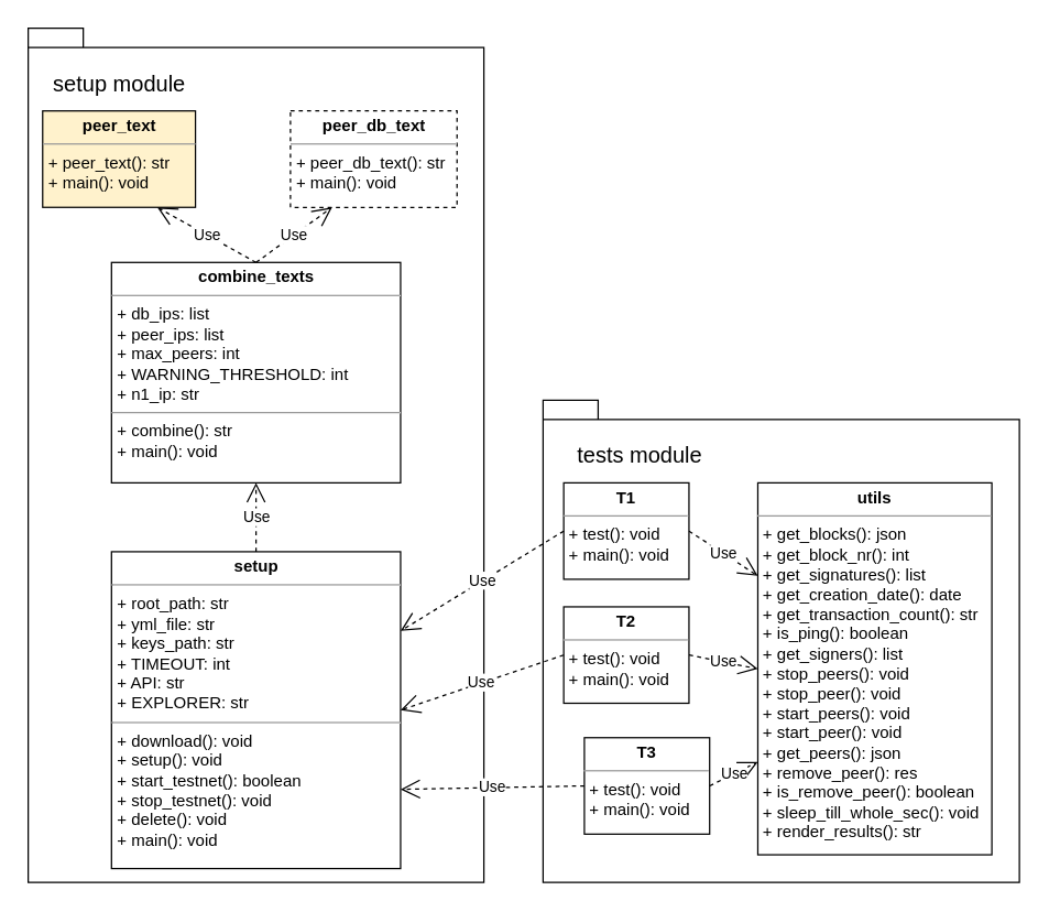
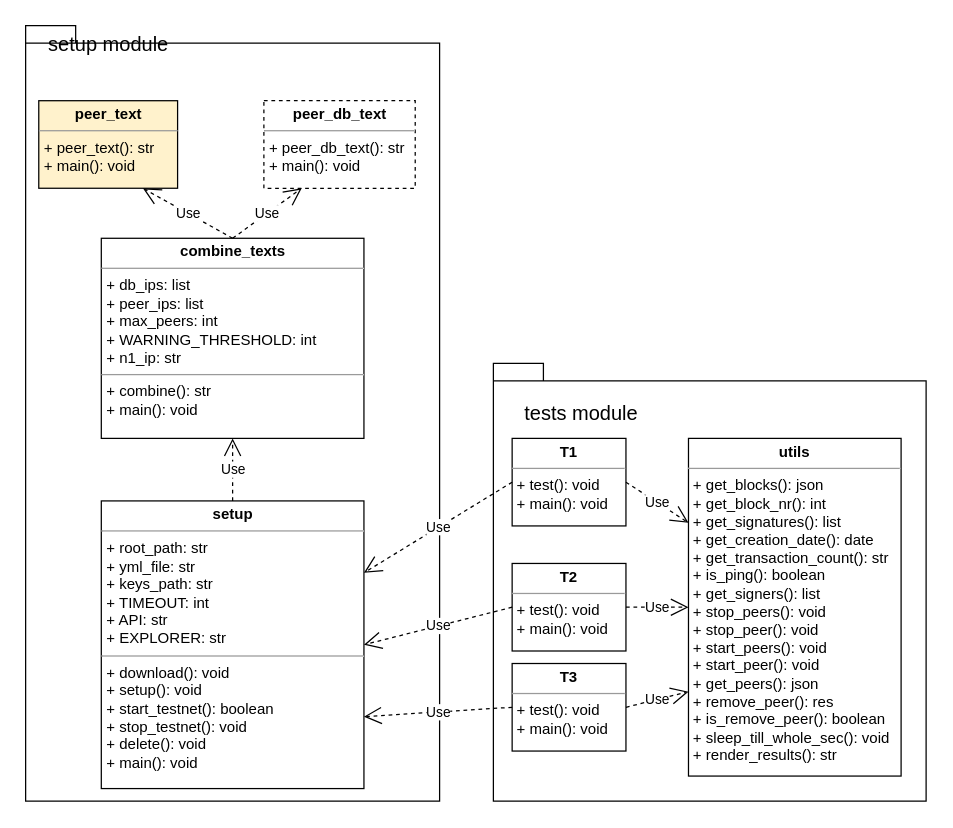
  <mxCell id="0" />
  <mxCell id="1" parent="0" />
  <mxCell id="2" value="" style="shape=folder;fontStyle=1;spacingTop=10;tabWidth=40;tabHeight=14;tabPosition=left;html=1;" vertex="1" parent="1"><mxGeometry x="20" y="20" width="331" height="620" as="geometry" /></mxCell>
  <mxCell id="3" value="&lt;p style=&quot;margin: 0px ; margin-top: 4px ; text-align: center&quot;&gt;&lt;b&gt;peer_text&lt;/b&gt;&lt;/p&gt;&lt;hr size=&quot;1&quot;&gt;&lt;p style=&quot;margin: 0px ; margin-left: 4px&quot;&gt;&lt;/p&gt;&lt;p style=&quot;margin: 0px ; margin-left: 4px&quot;&gt;+ peer_text(): str&lt;br&gt;+ main(): void&lt;/p&gt;" style="verticalAlign=top;align=left;overflow=fill;fontSize=12;fontFamily=Helvetica;html=1;fillColor=#fff2cc;" vertex="1" parent="1"><mxGeometry x="30.5" y="80" width="111" height="70" as="geometry" /></mxCell>
  <mxCell id="4" value="&lt;p style=&quot;margin: 0px ; margin-top: 4px ; text-align: center&quot;&gt;&lt;b&gt;peer_db_text&lt;/b&gt;&lt;/p&gt;&lt;hr size=&quot;1&quot;&gt;&lt;p style=&quot;margin: 0px ; margin-left: 4px&quot;&gt;&lt;/p&gt;&lt;p style=&quot;margin: 0px ; margin-left: 4px&quot;&gt;+ peer_db_text(): str&lt;br&gt;+ main(): void&lt;/p&gt;" style="verticalAlign=top;align=left;overflow=fill;fontSize=12;fontFamily=Helvetica;html=1;dashed=1;" vertex="1" parent="1"><mxGeometry x="210.5" y="80" width="121" height="70" as="geometry" /></mxCell>
  <mxCell id="5" value="&lt;p style=&quot;margin: 0px ; margin-top: 4px ; text-align: center&quot;&gt;&lt;b&gt;combine_texts&lt;/b&gt;&lt;/p&gt;&lt;hr size=&quot;1&quot;&gt;&lt;p style=&quot;margin: 0px ; margin-left: 4px&quot;&gt;+ db_ips: list&lt;/p&gt;&lt;p style=&quot;margin: 0px ; margin-left: 4px&quot;&gt;+ peer_ips: list&lt;/p&gt;&lt;p style=&quot;margin: 0px ; margin-left: 4px&quot;&gt;+ max_peers: int&lt;/p&gt;&lt;p style=&quot;margin: 0px ; margin-left: 4px&quot;&gt;+ WARNING_THRESHOLD: int&lt;/p&gt;&lt;p style=&quot;margin: 0px ; margin-left: 4px&quot;&gt;+ n1_ip: str&lt;/p&gt;&lt;hr size=&quot;1&quot;&gt;&lt;p style=&quot;margin: 0px ; margin-left: 4px&quot;&gt;+ combine(): str&lt;/p&gt;&lt;p style=&quot;margin: 0px ; margin-left: 4px&quot;&gt;+ main(): void&lt;/p&gt;" style="verticalAlign=top;align=left;overflow=fill;fontSize=12;fontFamily=Helvetica;html=1;" vertex="1" parent="1"><mxGeometry x="80.5" y="190" width="210" height="160" as="geometry" /></mxCell>
  <mxCell id="6" value="Use" style="endArrow=open;endSize=12;dashed=1;html=1;entryX=0.75;entryY=1;entryDx=0;entryDy=0;exitX=0.5;exitY=0;exitDx=0;exitDy=0;" edge="1" parent="1" source="5" target="3"><mxGeometry width="160" relative="1" as="geometry"><mxPoint x="180.5" y="340" as="sourcePoint" /><mxPoint x="340.5" y="340" as="targetPoint" /></mxGeometry></mxCell>
  <mxCell id="7" value="Use" style="endArrow=open;endSize=12;dashed=1;html=1;entryX=0.25;entryY=1;entryDx=0;entryDy=0;exitX=0.5;exitY=0;exitDx=0;exitDy=0;" edge="1" parent="1" source="5" target="4"><mxGeometry width="160" relative="1" as="geometry"><mxPoint x="205.5" y="210" as="sourcePoint" /><mxPoint x="120.5" y="160" as="targetPoint" /></mxGeometry></mxCell>
- <mxCell id="8" value="&lt;font style=&quot;font-size: 16px&quot;&gt;setup module&lt;/font&gt;" style="text;html=1;align=center;verticalAlign=middle;resizable=0;points=[];autosize=1;" vertex="1" parent="1"><mxGeometry x="30.5" y="50" width="110" height="20" as="geometry" /></mxCell>
+ <mxCell id="8" value="&lt;font style=&quot;font-size: 16px&quot;&gt;setup module&lt;/font&gt;" style="text;html=1;align=center;verticalAlign=middle;resizable=0;points=[];autosize=1;" vertex="1" parent="1"><mxGeometry x="30.5" y="25" width="110" height="20" as="geometry" /></mxCell>
  <mxCell id="9" value="&lt;p style=&quot;margin: 0px ; margin-top: 4px ; text-align: center&quot;&gt;&lt;b&gt;setup&lt;/b&gt;&lt;/p&gt;&lt;hr size=&quot;1&quot;&gt;&lt;p style=&quot;margin: 0px ; margin-left: 4px&quot;&gt;+ root_path: str&lt;/p&gt;&lt;p style=&quot;margin: 0px ; margin-left: 4px&quot;&gt;+ yml_file: str&lt;/p&gt;&lt;p style=&quot;margin: 0px ; margin-left: 4px&quot;&gt;+ keys_path: str&lt;/p&gt;&lt;p style=&quot;margin: 0px ; margin-left: 4px&quot;&gt;+ TIMEOUT: int&lt;/p&gt;&lt;p style=&quot;margin: 0px ; margin-left: 4px&quot;&gt;+ API: str&lt;/p&gt;&lt;p style=&quot;margin: 0px ; margin-left: 4px&quot;&gt;+ EXPLORER: str&lt;br&gt;&lt;/p&gt;&lt;hr size=&quot;1&quot;&gt;&lt;p style=&quot;margin: 0px ; margin-left: 4px&quot;&gt;+ download(): void&lt;/p&gt;&lt;p style=&quot;margin: 0px ; margin-left: 4px&quot;&gt;+ setup(): void&lt;/p&gt;&lt;p style=&quot;margin: 0px ; margin-left: 4px&quot;&gt;+ start_testnet(): boolean&lt;br&gt;&lt;/p&gt;&lt;p style=&quot;margin: 0px ; margin-left: 4px&quot;&gt;+ stop_testnet(): void&lt;/p&gt;&lt;p style=&quot;margin: 0px ; margin-left: 4px&quot;&gt;+ delete(): void&lt;br&gt;+ main(): void&lt;/p&gt;" style="verticalAlign=top;align=left;overflow=fill;fontSize=12;fontFamily=Helvetica;html=1;" vertex="1" parent="1"><mxGeometry x="80.5" y="400" width="210" height="230" as="geometry" /></mxCell>
  <mxCell id="10" value="Use" style="endArrow=open;endSize=12;dashed=1;html=1;entryX=0.5;entryY=1;entryDx=0;entryDy=0;exitX=0.5;exitY=0;exitDx=0;exitDy=0;" edge="1" parent="1" source="9" target="5"><mxGeometry width="160" relative="1" as="geometry"><mxPoint x="195.5" y="200" as="sourcePoint" /><mxPoint x="120.5" y="160" as="targetPoint" /></mxGeometry></mxCell>
  <mxCell id="11" value="" style="shape=folder;fontStyle=1;spacingTop=10;tabWidth=40;tabHeight=14;tabPosition=left;html=1;" vertex="1" parent="1"><mxGeometry x="394" y="290" width="346" height="350" as="geometry" /></mxCell>
  <mxCell id="12" value="&lt;font style=&quot;font-size: 16px&quot;&gt;tests module&lt;/font&gt;" style="text;html=1;align=center;verticalAlign=middle;resizable=0;points=[];autosize=1;" vertex="1" parent="1"><mxGeometry x="409" y="320" width="110" height="20" as="geometry" /></mxCell>
  <mxCell id="13" value="&lt;p style=&quot;margin: 0px ; margin-top: 4px ; text-align: center&quot;&gt;&lt;b&gt;utils&lt;/b&gt;&lt;/p&gt;&lt;hr size=&quot;1&quot;&gt;&lt;p style=&quot;margin: 0px ; margin-left: 4px&quot;&gt;+ get_blocks(): json&lt;/p&gt;&lt;p style=&quot;margin: 0px ; margin-left: 4px&quot;&gt;+ get_block_nr(): int&lt;/p&gt;&lt;p style=&quot;margin: 0px ; margin-left: 4px&quot;&gt;+ get_signatures(): list&lt;br&gt;&lt;/p&gt;&lt;p style=&quot;margin: 0px ; margin-left: 4px&quot;&gt;+ get_creation_date(): date&lt;/p&gt;&lt;p style=&quot;margin: 0px ; margin-left: 4px&quot;&gt;+ get_transaction_count(): str&lt;br&gt;+ is_ping(): boolean&lt;/p&gt;&lt;p style=&quot;margin: 0px ; margin-left: 4px&quot;&gt;+ get_signers(): list&lt;/p&gt;&lt;p style=&quot;margin: 0px ; margin-left: 4px&quot;&gt;+ stop_peers(): void&lt;/p&gt;&lt;p style=&quot;margin: 0px ; margin-left: 4px&quot;&gt;+ stop_peer(): void&lt;/p&gt;&lt;p style=&quot;margin: 0px 0px 0px 4px&quot;&gt;+ start_peers(): void&lt;/p&gt;&lt;p style=&quot;margin: 0px 0px 0px 4px&quot;&gt;+ start_peer(): void&lt;/p&gt;&lt;p style=&quot;margin: 0px 0px 0px 4px&quot;&gt;+ get_peers(): json&lt;/p&gt;&lt;p style=&quot;margin: 0px 0px 0px 4px&quot;&gt;+ remove_peer(): res&lt;/p&gt;&lt;p style=&quot;margin: 0px 0px 0px 4px&quot;&gt;+ is_remove_peer(): boolean&lt;/p&gt;&lt;p style=&quot;margin: 0px 0px 0px 4px&quot;&gt;+ sleep_till_whole_sec(): void&lt;/p&gt;&lt;p style=&quot;margin: 0px 0px 0px 4px&quot;&gt;+ render_results(): str&lt;/p&gt;" style="verticalAlign=top;align=left;overflow=fill;fontSize=12;fontFamily=Helvetica;html=1;" vertex="1" parent="1"><mxGeometry x="550" y="350" width="170" height="270" as="geometry" /></mxCell>
  <mxCell id="14" value="&lt;p style=&quot;margin: 0px ; margin-top: 4px ; text-align: center&quot;&gt;&lt;b&gt;T1&lt;/b&gt;&lt;/p&gt;&lt;hr size=&quot;1&quot;&gt;&lt;p style=&quot;margin: 0px ; margin-left: 4px&quot;&gt;&lt;/p&gt;&lt;p style=&quot;margin: 0px ; margin-left: 4px&quot;&gt;+ test(): void&lt;br&gt;+ main(): void&lt;/p&gt;" style="verticalAlign=top;align=left;overflow=fill;fontSize=12;fontFamily=Helvetica;html=1;" vertex="1" parent="1"><mxGeometry x="409" y="350" width="91" height="70" as="geometry" /></mxCell>
- <mxCell id="15" value="&lt;p style=&quot;margin: 0px ; margin-top: 4px ; text-align: center&quot;&gt;&lt;b&gt;T2&lt;/b&gt;&lt;/p&gt;&lt;hr size=&quot;1&quot;&gt;&lt;p style=&quot;margin: 0px ; margin-left: 4px&quot;&gt;&lt;/p&gt;&lt;p style=&quot;margin: 0px ; margin-left: 4px&quot;&gt;+ test(): void&lt;br&gt;+ main(): void&lt;/p&gt;" style="verticalAlign=top;align=left;overflow=fill;fontSize=12;fontFamily=Helvetica;html=1;" vertex="1" parent="1"><mxGeometry x="409" y="440" width="91" height="70" as="geometry" /></mxCell>
- <mxCell id="16" value="&lt;p style=&quot;margin: 0px ; margin-top: 4px ; text-align: center&quot;&gt;&lt;b&gt;T3&lt;/b&gt;&lt;/p&gt;&lt;hr size=&quot;1&quot;&gt;&lt;p style=&quot;margin: 0px ; margin-left: 4px&quot;&gt;&lt;/p&gt;&lt;p style=&quot;margin: 0px ; margin-left: 4px&quot;&gt;+ test(): void&lt;br&gt;+ main(): void&lt;/p&gt;" style="verticalAlign=top;align=left;overflow=fill;fontSize=12;fontFamily=Helvetica;html=1;" vertex="1" parent="1"><mxGeometry x="424" y="535" width="91" height="70" as="geometry" /></mxCell>
+ <mxCell id="15" value="&lt;p style=&quot;margin: 0px ; margin-top: 4px ; text-align: center&quot;&gt;&lt;b&gt;T2&lt;/b&gt;&lt;/p&gt;&lt;hr size=&quot;1&quot;&gt;&lt;p style=&quot;margin: 0px ; margin-left: 4px&quot;&gt;&lt;/p&gt;&lt;p style=&quot;margin: 0px ; margin-left: 4px&quot;&gt;+ test(): void&lt;br&gt;+ main(): void&lt;/p&gt;" style="verticalAlign=top;align=left;overflow=fill;fontSize=12;fontFamily=Helvetica;html=1;" vertex="1" parent="1"><mxGeometry x="409" y="450" width="91" height="70" as="geometry" /></mxCell>
+ <mxCell id="16" value="&lt;p style=&quot;margin: 0px ; margin-top: 4px ; text-align: center&quot;&gt;&lt;b&gt;T3&lt;/b&gt;&lt;/p&gt;&lt;hr size=&quot;1&quot;&gt;&lt;p style=&quot;margin: 0px ; margin-left: 4px&quot;&gt;&lt;/p&gt;&lt;p style=&quot;margin: 0px ; margin-left: 4px&quot;&gt;+ test(): void&lt;br&gt;+ main(): void&lt;/p&gt;" style="verticalAlign=top;align=left;overflow=fill;fontSize=12;fontFamily=Helvetica;html=1;" vertex="1" parent="1"><mxGeometry x="409" y="530" width="91" height="70" as="geometry" /></mxCell>
  <mxCell id="17" value="Use" style="endArrow=open;endSize=12;dashed=1;html=1;exitX=0;exitY=0.5;exitDx=0;exitDy=0;entryX=1;entryY=0.25;entryDx=0;entryDy=0;" edge="1" parent="1" source="14" target="9"><mxGeometry width="160" relative="1" as="geometry"><mxPoint x="164" y="200" as="sourcePoint" /><mxPoint x="259" y="515" as="targetPoint" /></mxGeometry></mxCell>
  <mxCell id="18" value="Use" style="endArrow=open;endSize=12;dashed=1;html=1;entryX=1;entryY=0.5;entryDx=0;entryDy=0;exitX=0;exitY=0.5;exitDx=0;exitDy=0;" edge="1" parent="1" source="15" target="9"><mxGeometry width="160" relative="1" as="geometry"><mxPoint x="419" y="395" as="sourcePoint" /><mxPoint x="269" y="467.5" as="targetPoint" /></mxGeometry></mxCell>
  <mxCell id="19" value="Use" style="endArrow=open;endSize=12;dashed=1;html=1;entryX=1;entryY=0.75;entryDx=0;entryDy=0;exitX=0;exitY=0.5;exitDx=0;exitDy=0;" edge="1" parent="1" source="16" target="9"><mxGeometry width="160" relative="1" as="geometry"><mxPoint x="419" y="485" as="sourcePoint" /><mxPoint x="269" y="525" as="targetPoint" /></mxGeometry></mxCell>
  <mxCell id="20" value="Use" style="endArrow=open;endSize=12;dashed=1;html=1;entryX=0;entryY=0.75;entryDx=0;entryDy=0;exitX=1;exitY=0.5;exitDx=0;exitDy=0;" edge="1" parent="1" source="16" target="13"><mxGeometry width="160" relative="1" as="geometry"><mxPoint x="419" y="575" as="sourcePoint" /><mxPoint x="269" y="525" as="targetPoint" /></mxGeometry></mxCell>
  <mxCell id="21" value="Use" style="endArrow=open;endSize=12;dashed=1;html=1;entryX=0;entryY=0.5;entryDx=0;entryDy=0;exitX=1;exitY=0.5;exitDx=0;exitDy=0;" edge="1" parent="1" source="15" target="13"><mxGeometry width="160" relative="1" as="geometry"><mxPoint x="529" y="575" as="sourcePoint" /><mxPoint x="569" y="562.5" as="targetPoint" /></mxGeometry></mxCell>
  <mxCell id="22" value="Use" style="endArrow=open;endSize=12;dashed=1;html=1;entryX=0;entryY=0.25;entryDx=0;entryDy=0;exitX=1;exitY=0.5;exitDx=0;exitDy=0;" edge="1" parent="1" source="14" target="13"><mxGeometry width="160" relative="1" as="geometry"><mxPoint x="529" y="485" as="sourcePoint" /><mxPoint x="569" y="495" as="targetPoint" /></mxGeometry></mxCell>
